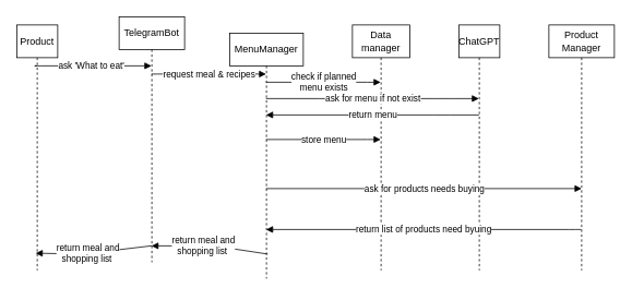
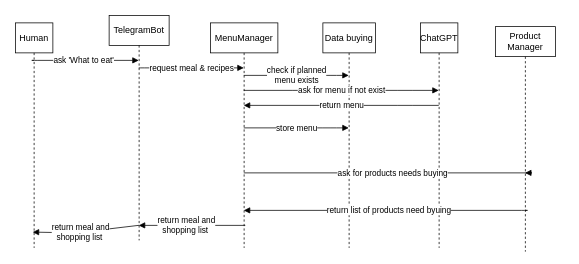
  <mxCell id="0" />
  <mxCell id="1" parent="0" />
- <mxCell id="2" value="Product" style="shape=umlLifeline;perimeter=lifelinePerimeter;whiteSpace=wrap;html=1;container=1;" parent="1" vertex="1"><mxGeometry x="20" y="30" width="50" height="300" as="geometry" /></mxCell>
+ <mxCell id="2" value="Human" style="shape=umlLifeline;perimeter=lifelinePerimeter;whiteSpace=wrap;html=1;container=1;" parent="1" vertex="1"><mxGeometry x="20" y="30" width="50" height="300" as="geometry" /></mxCell>
  <mxCell id="3" value="TelegramBot" style="shape=umlLifeline;perimeter=lifelinePerimeter;whiteSpace=wrap;html=1;container=1;" parent="1" vertex="1"><mxGeometry x="145" y="20" width="80" height="300" as="geometry" /></mxCell>
- <mxCell id="4" value="MenuManager" style="shape=umlLifeline;perimeter=lifelinePerimeter;whiteSpace=wrap;html=1;container=1;" parent="1" vertex="1"><mxGeometry x="280" y="40" width="90" height="300" as="geometry" /></mxCell>
- <mxCell id="5" value="Data manager" style="shape=umlLifeline;perimeter=lifelinePerimeter;whiteSpace=wrap;html=1;container=1;" parent="1" vertex="1"><mxGeometry x="430" y="30" width="70" height="300" as="geometry" /></mxCell>
+ <mxCell id="4" value="MenuManager" style="shape=umlLifeline;perimeter=lifelinePerimeter;whiteSpace=wrap;html=1;container=1;" parent="1" vertex="1"><mxGeometry x="280" y="30" width="90" height="300" as="geometry" /></mxCell>
+ <mxCell id="5" value="Data buying" style="shape=umlLifeline;perimeter=lifelinePerimeter;whiteSpace=wrap;html=1;container=1;" parent="1" vertex="1"><mxGeometry x="430" y="30" width="70" height="300" as="geometry" /></mxCell>
  <mxCell id="6" value="ChatGPT" style="shape=umlLifeline;perimeter=lifelinePerimeter;whiteSpace=wrap;html=1;container=1;" parent="1" vertex="1"><mxGeometry x="560" y="30" width="50" height="300" as="geometry" /></mxCell>
- <mxCell id="7" value="Product&lt;br&gt;Manager" style="shape=umlLifeline;perimeter=lifelinePerimeter;whiteSpace=wrap;html=1;container=1;" parent="1" vertex="1"><mxGeometry x="670" y="30" width="80" height="300" as="geometry" /></mxCell>
+ <mxCell id="7" value="Product&lt;br&gt;Manager" style="shape=umlLifeline;perimeter=lifelinePerimeter;whiteSpace=wrap;html=1;container=1;" parent="1" vertex="1"><mxGeometry x="660" y="35" width="80" height="300" as="geometry" /></mxCell>
  <mxCell id="8" value="ask 'What to eat'" style="html=1;endArrow=block;" parent="1" source="2" target="3" edge="1"><mxGeometry relative="1" as="geometry"><Array as="points"><mxPoint x="40" y="80" /></Array></mxGeometry></mxCell>
  <mxCell id="9" value="request meal &amp; recipes" style="html=1;endArrow=block;" parent="1" source="3" target="4" edge="1"><mxGeometry relative="1" as="geometry"><Array as="points"><mxPoint x="190" y="90" /></Array></mxGeometry></mxCell>
  <mxCell id="10" value="check if planned&lt;br&gt;menu exists" style="html=1;endArrow=block;" parent="1" source="4" target="5" edge="1"><mxGeometry relative="1" as="geometry"><Array as="points"><mxPoint x="440" y="100" /></Array></mxGeometry></mxCell>
  <mxCell id="11" value="ask for menu if not exist" style="html=1;endArrow=block;movable=1;resizable=1;rotatable=1;deletable=1;editable=1;connectable=1;" parent="1" source="4" target="6" edge="1"><mxGeometry relative="1" as="geometry"><Array as="points"><mxPoint x="400" y="120" /><mxPoint x="540" y="120" /></Array></mxGeometry></mxCell>
  <mxCell id="12" value="return menu" style="html=1;endArrow=block;" parent="1" source="6" target="4" edge="1"><mxGeometry relative="1" as="geometry"><Array as="points"><mxPoint x="540" y="140" /></Array></mxGeometry></mxCell>
  <mxCell id="13" value="store menu" style="html=1;endArrow=block;" parent="1" source="4" target="5" edge="1"><mxGeometry relative="1" as="geometry"><Array as="points"><mxPoint x="440" y="170" /></Array></mxGeometry></mxCell>
  <mxCell id="14" value="ask for products needs buying" style="html=1;endArrow=block;" parent="1" source="4" target="7" edge="1"><mxGeometry x="-0.001" relative="1" as="geometry"><mxPoint x="370" y="230" as="sourcePoint" /><Array as="points"><mxPoint x="710" y="230" /></Array><mxPoint as="offset" /></mxGeometry></mxCell>
  <mxCell id="15" value="return list of products need byuing" style="html=1;endArrow=block;" parent="1" source="7" target="4" edge="1"><mxGeometry relative="1" as="geometry"><mxPoint x="750" y="300" as="sourcePoint" /><mxPoint x="470" y="300" as="targetPoint" /><Array as="points"><mxPoint x="705" y="280" /><mxPoint x="515" y="280" /></Array></mxGeometry></mxCell>
  <mxCell id="16" value="return meal and&lt;br&gt;shopping list&amp;nbsp;" style="html=1;endArrow=block;exitX=0.517;exitY=0.9;exitDx=0;exitDy=0;exitPerimeter=0;" parent="1" source="4" target="3" edge="1"><mxGeometry x="0.113" relative="1" as="geometry"><mxPoint x="189.63" y="350" as="sourcePoint" /><mxPoint x="334.5" y="350" as="targetPoint" /><Array as="points"><mxPoint x="260" y="300" /></Array><mxPoint as="offset" /></mxGeometry></mxCell>
  <mxCell id="17" value="return meal and&lt;br&gt;shopping list&amp;nbsp;" style="html=1;endArrow=block;exitX=0.5;exitY=0.933;exitDx=0;exitDy=0;exitPerimeter=0;entryX=0.461;entryY=0.93;entryDx=0;entryDy=0;entryPerimeter=0;" parent="1" source="3" edge="1" target="2"><mxGeometry x="0.113" relative="1" as="geometry"><mxPoint x="166.9" y="310" as="sourcePoint" /><mxPoint x="30" y="310" as="targetPoint" /><Array as="points"><mxPoint x="100.37" y="310" /></Array><mxPoint as="offset" /></mxGeometry></mxCell>
